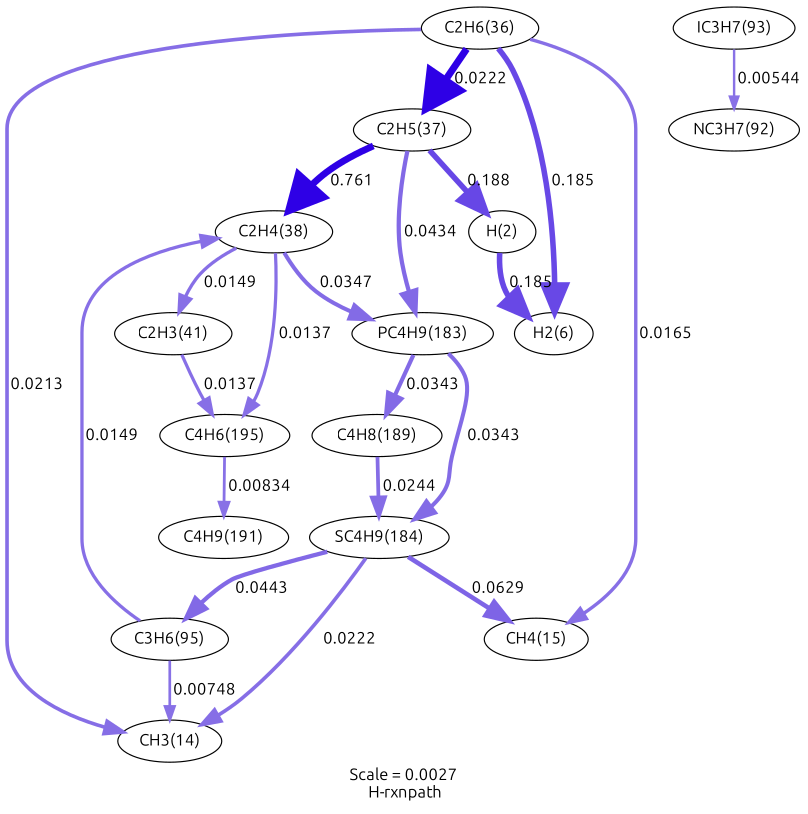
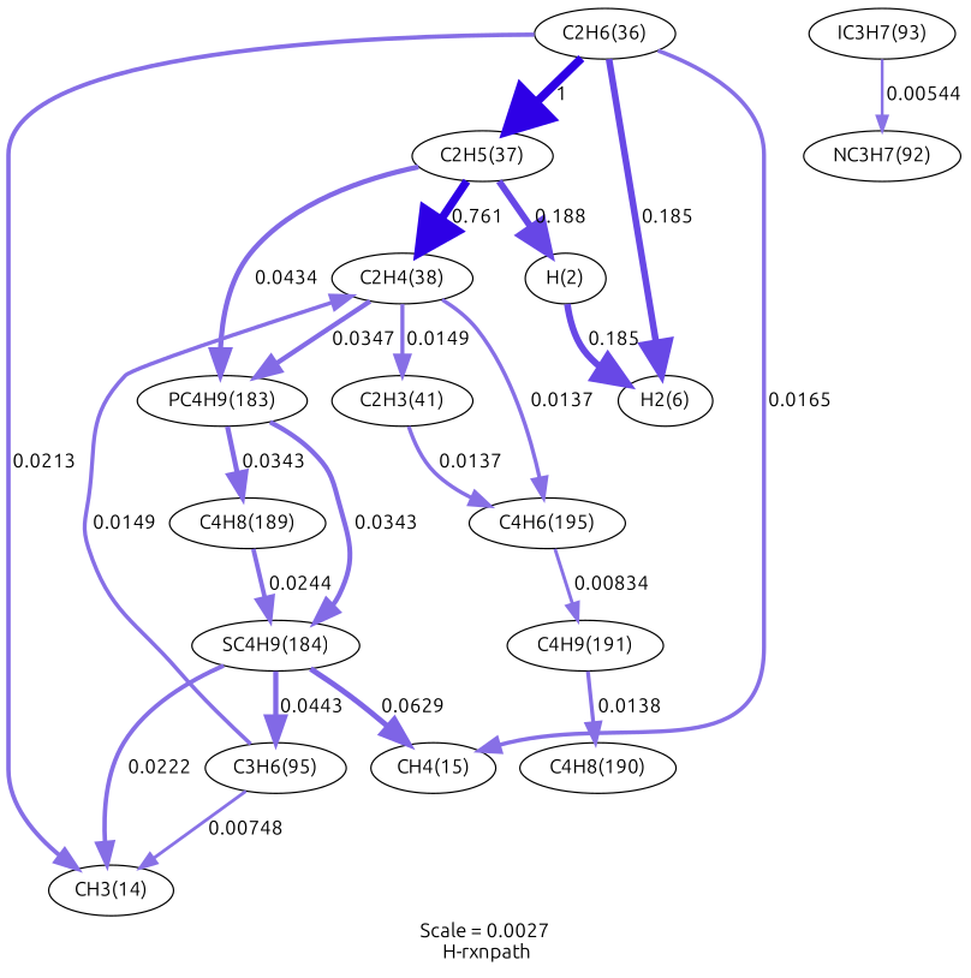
  digraph {
    fontname=Ubuntu
    label="Scale = 0.0027\l H-rxnpath"
    node [fontname=Ubuntu]
    edge [arrowsize=1.38 color="0.7, 0.514, 0.9" fontname=Ubuntu penwidth=4.73]
    n1 [label="CH3(14)"]
    n2 [label="CH4(15)"]
    n3 [label="C2H6(36)"]
    n4 [label="C2H5(37)"]
    n5 [label="H2(6)"]
    n6 [label="C2H4(38)"]
    n7 [label="H(2)"]
    n8 [label="PC4H9(183)"]
    n9 [label="C3H6(95)"]
    n10 [label="C4H6(195)"]
    n11 [label="C2H3(41)"]
    n12 [label="SC4H9(184)"]
    n13 [label="C4H8(189)"]
    n14 [label="C4H9(191)"]
    n15 [label="IC3H7(93)"]
    n16 [label="NC3H7(92)"]
+   n17 [label="C4H8(190)"]
    n3 -> n1 [arrowsize=1.55 color="0.7, 0.521, 0.9" label=" 0.0213" penwidth=3.1]
    n3 -> n2 [arrowsize=1.45 color="0.7, 0.517, 0.9" label=" 0.0165" penwidth=2.9]
-   n3 -> n4 [arrowsize=3 color="0.7, 1.5, 0.9" label=" 0.0222" penwidth=6]
+   n3 -> n4 [arrowsize=3 color="0.7, 1.5, 0.9" label=" 1" penwidth=6]
    n3 -> n5 [arrowsize=2.36 color="0.7, 0.685, 0.9" label=" 0.185"]
    n4 -> n6 [arrowsize=2.9 color="0.7, 1.26, 0.9" label=" 0.761" penwidth=5.79]
    n4 -> n7 [arrowsize=2.37 color="0.7, 0.688, 0.9" label=" 0.188" penwidth=4.74]
    n4 -> n8 [arrowsize=1.82 color="0.7, 0.543, 0.9" label=" 0.0434" penwidth=3.63]
    n6 -> n8 [arrowsize=1.73 color="0.7, 0.535, 0.9" label=" 0.0347" penwidth=3.46]
    n6 -> n10 [label=" 0.0137" penwidth=2.76]
    n6 -> n11 [arrowsize=1.41 color="0.7, 0.515, 0.9" label=" 0.0149" penwidth=2.83]
    n7 -> n5 [arrowsize=2.36 color="0.7, 0.685, 0.9" label=" 0.185"]
    n8 -> n12 [arrowsize=1.73 color="0.7, 0.534, 0.9" label=" 0.0343" penwidth=3.45]
    n8 -> n13 [arrowsize=1.77 color="0.7, 0.539, 0.9" label=" 0.0343" penwidth=3.55]
    n9 -> n1 [arrowsize=1.15 color="0.7, 0.507, 0.9" label=" 0.00748" penwidth=2.3]
    n9 -> n6 [arrowsize=1.41 color="0.7, 0.515, 0.9" label=" 0.0149" penwidth=2.82]
    n10 -> n14 [arrowsize=1.19 color="0.7, 0.508, 0.9" label=" 0.00834" penwidth=2.39]
    n11 -> n10 [label=" 0.0137" penwidth=2.76]
    n12 -> n1 [arrowsize=1.56 color="0.7, 0.522, 0.9" label=" 0.0222" penwidth=3.12]
    n12 -> n2 [arrowsize=1.96 color="0.7, 0.563, 0.9" label=" 0.0629" penwidth=3.91]
    n12 -> n9 [arrowsize=1.82 color="0.7, 0.544, 0.9" label=" 0.0443" penwidth=3.65]
    n13 -> n12 [arrowsize=1.6 color="0.7, 0.524, 0.9" label=" 0.0244" penwidth=3.2]
+   n14 -> n17 [label=" 0.0138" penwidth=2.77]
    n15 -> n16 [arrowsize=1.03 color="0.7, 0.505, 0.9" label=" 0.00544" penwidth=2.06]
  }
